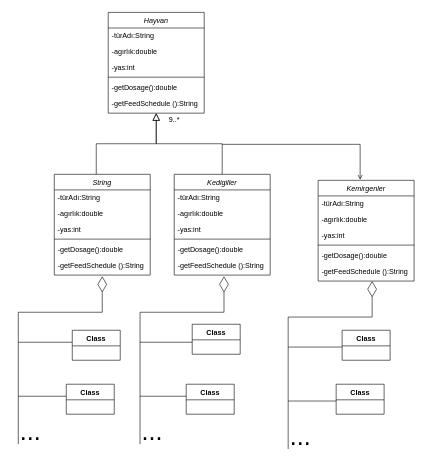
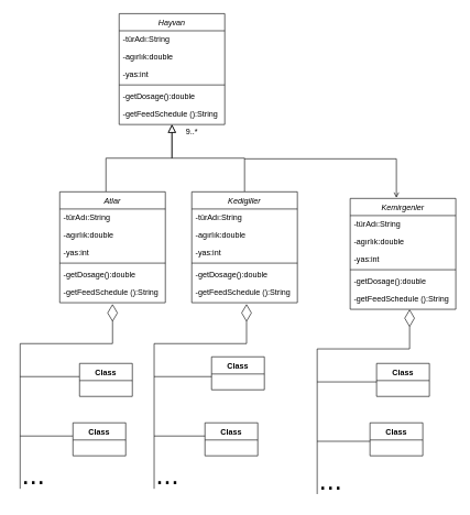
  <mxCell id="0" />
  <mxCell id="1" parent="0" />
  <mxCell id="2" value="Hayvan" style="swimlane;fontStyle=2;align=center;verticalAlign=top;childLayout=stackLayout;horizontal=1;startSize=26;horizontalStack=0;resizeParent=1;resizeLast=0;collapsible=1;marginBottom=0;rounded=0;shadow=0;strokeWidth=1;" parent="1" vertex="1"><mxGeometry x="180" y="20" width="160" height="168" as="geometry"><mxRectangle x="230" y="140" width="160" height="26" as="alternateBounds" /></mxGeometry></mxCell>
  <mxCell id="3" value="-türAdı:String" style="text;align=left;verticalAlign=top;spacingLeft=4;spacingRight=4;overflow=hidden;rotatable=0;points=[[0,0.5],[1,0.5]];portConstraint=eastwest;" parent="2" vertex="1"><mxGeometry y="26" width="160" height="26" as="geometry" /></mxCell>
  <mxCell id="4" value="-agırlık:double" style="text;align=left;verticalAlign=top;spacingLeft=4;spacingRight=4;overflow=hidden;rotatable=0;points=[[0,0.5],[1,0.5]];portConstraint=eastwest;rounded=0;shadow=0;html=0;" parent="2" vertex="1"><mxGeometry y="52" width="160" height="26" as="geometry" /></mxCell>
  <mxCell id="5" value="-yas:int" style="text;align=left;verticalAlign=top;spacingLeft=4;spacingRight=4;overflow=hidden;rotatable=0;points=[[0,0.5],[1,0.5]];portConstraint=eastwest;rounded=0;shadow=0;html=0;" parent="2" vertex="1"><mxGeometry y="78" width="160" height="26" as="geometry" /></mxCell>
  <mxCell id="6" value="" style="line;html=1;strokeWidth=1;align=left;verticalAlign=middle;spacingTop=-1;spacingLeft=3;spacingRight=3;rotatable=0;labelPosition=right;points=[];portConstraint=eastwest;" parent="2" vertex="1"><mxGeometry y="104" width="160" height="8" as="geometry" /></mxCell>
  <mxCell id="7" value="-getDosage():double" style="text;align=left;verticalAlign=top;spacingLeft=4;spacingRight=4;overflow=hidden;rotatable=0;points=[[0,0.5],[1,0.5]];portConstraint=eastwest;" parent="2" vertex="1"><mxGeometry y="112" width="160" height="26" as="geometry" /></mxCell>
  <mxCell id="8" value="-getFeedSchedule ():String" style="text;align=left;verticalAlign=top;spacingLeft=4;spacingRight=4;overflow=hidden;rotatable=0;points=[[0,0.5],[1,0.5]];portConstraint=eastwest;" vertex="1" parent="2"><mxGeometry y="138" width="160" height="26" as="geometry" /></mxCell>
  <mxCell id="9" value="" style="endArrow=block;endSize=10;endFill=0;shadow=0;strokeWidth=1;rounded=0;edgeStyle=elbowEdgeStyle;elbow=vertical;" parent="1" target="2" edge="1"><mxGeometry width="160" relative="1" as="geometry"><mxPoint x="160" y="290" as="sourcePoint" /><mxPoint x="160" y="133" as="targetPoint" /></mxGeometry></mxCell>
  <mxCell id="10" value="" style="endArrow=block;endSize=10;endFill=0;shadow=0;strokeWidth=1;rounded=0;edgeStyle=elbowEdgeStyle;elbow=vertical;" parent="1" target="2" edge="1"><mxGeometry width="160" relative="1" as="geometry"><mxPoint x="370" y="290" as="sourcePoint" /><mxPoint x="270" y="201" as="targetPoint" /></mxGeometry></mxCell>
  <mxCell id="11" value="" style="endArrow=open;shadow=0;strokeWidth=1;rounded=0;endFill=1;edgeStyle=elbowEdgeStyle;elbow=vertical;" parent="1" edge="1"><mxGeometry x="0.5" y="41" relative="1" as="geometry"><mxPoint x="370" y="240" as="sourcePoint" /><mxPoint x="600" y="299" as="targetPoint" /><mxPoint x="-40" y="32" as="offset" /><Array as="points"><mxPoint x="470" y="240" /><mxPoint x="480" y="240" /></Array></mxGeometry></mxCell>
  <mxCell id="12" value="9..*" style="text;html=1;align=center;verticalAlign=middle;resizable=0;points=[];autosize=1;strokeColor=none;fillColor=none;" vertex="1" parent="1"><mxGeometry x="270" y="185" width="40" height="30" as="geometry" /></mxCell>
- <mxCell id="13" value="String" style="swimlane;fontStyle=2;align=center;verticalAlign=top;childLayout=stackLayout;horizontal=1;startSize=26;horizontalStack=0;resizeParent=1;resizeLast=0;collapsible=1;marginBottom=0;rounded=0;shadow=0;strokeWidth=1;" vertex="1" parent="1"><mxGeometry x="90" y="290" width="160" height="168" as="geometry"><mxRectangle x="230" y="140" width="160" height="26" as="alternateBounds" /></mxGeometry></mxCell>
+ <mxCell id="13" value="Atlar" style="swimlane;fontStyle=2;align=center;verticalAlign=top;childLayout=stackLayout;horizontal=1;startSize=26;horizontalStack=0;resizeParent=1;resizeLast=0;collapsible=1;marginBottom=0;rounded=0;shadow=0;strokeWidth=1;" vertex="1" parent="1"><mxGeometry x="90" y="290" width="160" height="168" as="geometry"><mxRectangle x="230" y="140" width="160" height="26" as="alternateBounds" /></mxGeometry></mxCell>
  <mxCell id="14" value="-türAdı:String" style="text;align=left;verticalAlign=top;spacingLeft=4;spacingRight=4;overflow=hidden;rotatable=0;points=[[0,0.5],[1,0.5]];portConstraint=eastwest;" vertex="1" parent="13"><mxGeometry y="26" width="160" height="26" as="geometry" /></mxCell>
  <mxCell id="15" value="-agırlık:double" style="text;align=left;verticalAlign=top;spacingLeft=4;spacingRight=4;overflow=hidden;rotatable=0;points=[[0,0.5],[1,0.5]];portConstraint=eastwest;rounded=0;shadow=0;html=0;" vertex="1" parent="13"><mxGeometry y="52" width="160" height="26" as="geometry" /></mxCell>
  <mxCell id="16" value="-yas:int" style="text;align=left;verticalAlign=top;spacingLeft=4;spacingRight=4;overflow=hidden;rotatable=0;points=[[0,0.5],[1,0.5]];portConstraint=eastwest;rounded=0;shadow=0;html=0;" vertex="1" parent="13"><mxGeometry y="78" width="160" height="26" as="geometry" /></mxCell>
  <mxCell id="17" value="" style="line;html=1;strokeWidth=1;align=left;verticalAlign=middle;spacingTop=-1;spacingLeft=3;spacingRight=3;rotatable=0;labelPosition=right;points=[];portConstraint=eastwest;" vertex="1" parent="13"><mxGeometry y="104" width="160" height="8" as="geometry" /></mxCell>
  <mxCell id="18" value="-getDosage():double" style="text;align=left;verticalAlign=top;spacingLeft=4;spacingRight=4;overflow=hidden;rotatable=0;points=[[0,0.5],[1,0.5]];portConstraint=eastwest;" vertex="1" parent="13"><mxGeometry y="112" width="160" height="26" as="geometry" /></mxCell>
  <mxCell id="19" value="-getFeedSchedule ():String" style="text;align=left;verticalAlign=top;spacingLeft=4;spacingRight=4;overflow=hidden;rotatable=0;points=[[0,0.5],[1,0.5]];portConstraint=eastwest;" vertex="1" parent="13"><mxGeometry y="138" width="160" height="26" as="geometry" /></mxCell>
  <mxCell id="20" value="Kedigiller" style="swimlane;fontStyle=2;align=center;verticalAlign=top;childLayout=stackLayout;horizontal=1;startSize=26;horizontalStack=0;resizeParent=1;resizeLast=0;collapsible=1;marginBottom=0;rounded=0;shadow=0;strokeWidth=1;" vertex="1" parent="1"><mxGeometry x="290" y="290" width="160" height="168" as="geometry"><mxRectangle x="230" y="140" width="160" height="26" as="alternateBounds" /></mxGeometry></mxCell>
  <mxCell id="21" value="-türAdı:String" style="text;align=left;verticalAlign=top;spacingLeft=4;spacingRight=4;overflow=hidden;rotatable=0;points=[[0,0.5],[1,0.5]];portConstraint=eastwest;" vertex="1" parent="20"><mxGeometry y="26" width="160" height="26" as="geometry" /></mxCell>
  <mxCell id="22" value="-agırlık:double" style="text;align=left;verticalAlign=top;spacingLeft=4;spacingRight=4;overflow=hidden;rotatable=0;points=[[0,0.5],[1,0.5]];portConstraint=eastwest;rounded=0;shadow=0;html=0;" vertex="1" parent="20"><mxGeometry y="52" width="160" height="26" as="geometry" /></mxCell>
  <mxCell id="23" value="-yas:int" style="text;align=left;verticalAlign=top;spacingLeft=4;spacingRight=4;overflow=hidden;rotatable=0;points=[[0,0.5],[1,0.5]];portConstraint=eastwest;rounded=0;shadow=0;html=0;" vertex="1" parent="20"><mxGeometry y="78" width="160" height="26" as="geometry" /></mxCell>
  <mxCell id="24" value="" style="line;html=1;strokeWidth=1;align=left;verticalAlign=middle;spacingTop=-1;spacingLeft=3;spacingRight=3;rotatable=0;labelPosition=right;points=[];portConstraint=eastwest;" vertex="1" parent="20"><mxGeometry y="104" width="160" height="8" as="geometry" /></mxCell>
  <mxCell id="25" value="-getDosage():double" style="text;align=left;verticalAlign=top;spacingLeft=4;spacingRight=4;overflow=hidden;rotatable=0;points=[[0,0.5],[1,0.5]];portConstraint=eastwest;" vertex="1" parent="20"><mxGeometry y="112" width="160" height="26" as="geometry" /></mxCell>
  <mxCell id="26" value="-getFeedSchedule ():String" style="text;align=left;verticalAlign=top;spacingLeft=4;spacingRight=4;overflow=hidden;rotatable=0;points=[[0,0.5],[1,0.5]];portConstraint=eastwest;" vertex="1" parent="20"><mxGeometry y="138" width="160" height="26" as="geometry" /></mxCell>
  <mxCell id="27" value="Kemirgenler" style="swimlane;fontStyle=2;align=center;verticalAlign=top;childLayout=stackLayout;horizontal=1;startSize=26;horizontalStack=0;resizeParent=1;resizeLast=0;collapsible=1;marginBottom=0;rounded=0;shadow=0;strokeWidth=1;" vertex="1" parent="1"><mxGeometry x="530" y="300" width="160" height="168" as="geometry"><mxRectangle x="230" y="140" width="160" height="26" as="alternateBounds" /></mxGeometry></mxCell>
  <mxCell id="28" value="-türAdı:String" style="text;align=left;verticalAlign=top;spacingLeft=4;spacingRight=4;overflow=hidden;rotatable=0;points=[[0,0.5],[1,0.5]];portConstraint=eastwest;" vertex="1" parent="27"><mxGeometry y="26" width="160" height="26" as="geometry" /></mxCell>
  <mxCell id="29" value="-agırlık:double" style="text;align=left;verticalAlign=top;spacingLeft=4;spacingRight=4;overflow=hidden;rotatable=0;points=[[0,0.5],[1,0.5]];portConstraint=eastwest;rounded=0;shadow=0;html=0;" vertex="1" parent="27"><mxGeometry y="52" width="160" height="26" as="geometry" /></mxCell>
  <mxCell id="30" value="-yas:int" style="text;align=left;verticalAlign=top;spacingLeft=4;spacingRight=4;overflow=hidden;rotatable=0;points=[[0,0.5],[1,0.5]];portConstraint=eastwest;rounded=0;shadow=0;html=0;" vertex="1" parent="27"><mxGeometry y="78" width="160" height="26" as="geometry" /></mxCell>
  <mxCell id="31" value="" style="line;html=1;strokeWidth=1;align=left;verticalAlign=middle;spacingTop=-1;spacingLeft=3;spacingRight=3;rotatable=0;labelPosition=right;points=[];portConstraint=eastwest;" vertex="1" parent="27"><mxGeometry y="104" width="160" height="8" as="geometry" /></mxCell>
  <mxCell id="32" value="-getDosage():double" style="text;align=left;verticalAlign=top;spacingLeft=4;spacingRight=4;overflow=hidden;rotatable=0;points=[[0,0.5],[1,0.5]];portConstraint=eastwest;" vertex="1" parent="27"><mxGeometry y="112" width="160" height="26" as="geometry" /></mxCell>
  <mxCell id="33" value="-getFeedSchedule ():String" style="text;align=left;verticalAlign=top;spacingLeft=4;spacingRight=4;overflow=hidden;rotatable=0;points=[[0,0.5],[1,0.5]];portConstraint=eastwest;" vertex="1" parent="27"><mxGeometry y="138" width="160" height="26" as="geometry" /></mxCell>
  <mxCell id="34" value="" style="endArrow=diamondThin;endFill=0;endSize=24;html=1;rounded=0;" edge="1" parent="1"><mxGeometry width="160" relative="1" as="geometry"><mxPoint x="170" y="520" as="sourcePoint" /><mxPoint x="170" y="460" as="targetPoint" /></mxGeometry></mxCell>
  <mxCell id="35" value="" style="endArrow=none;html=1;rounded=0;" edge="1" parent="1"><mxGeometry width="50" height="50" relative="1" as="geometry"><mxPoint x="30" y="740" as="sourcePoint" /><mxPoint x="170" y="520" as="targetPoint" /><Array as="points"><mxPoint x="30" y="520" /></Array></mxGeometry></mxCell>
  <mxCell id="36" value="" style="endArrow=none;html=1;rounded=0;" edge="1" parent="1"><mxGeometry width="50" height="50" relative="1" as="geometry"><mxPoint x="30" y="570" as="sourcePoint" /><mxPoint x="120" y="570" as="targetPoint" /></mxGeometry></mxCell>
  <mxCell id="37" value="" style="endArrow=none;html=1;rounded=0;" edge="1" parent="1"><mxGeometry width="50" height="50" relative="1" as="geometry"><mxPoint x="30" y="660" as="sourcePoint" /><mxPoint x="110" y="660" as="targetPoint" /></mxGeometry></mxCell>
  <mxCell id="38" value="..." style="text;html=1;align=center;verticalAlign=middle;resizable=0;points=[];autosize=1;strokeColor=none;fillColor=none;strokeWidth=1;fontSize=42;" vertex="1" parent="1"><mxGeometry x="20" y="690" width="60" height="60" as="geometry" /></mxCell>
  <mxCell id="39" value="" style="endArrow=diamondThin;endFill=0;endSize=24;html=1;rounded=0;" edge="1" parent="1"><mxGeometry width="160" relative="1" as="geometry"><mxPoint x="373" y="520" as="sourcePoint" /><mxPoint x="373" y="460" as="targetPoint" /></mxGeometry></mxCell>
  <mxCell id="40" value="" style="endArrow=none;html=1;rounded=0;" edge="1" parent="1"><mxGeometry width="50" height="50" relative="1" as="geometry"><mxPoint x="233" y="740" as="sourcePoint" /><mxPoint x="373" y="520" as="targetPoint" /><Array as="points"><mxPoint x="233" y="520" /></Array></mxGeometry></mxCell>
  <mxCell id="41" value="" style="endArrow=none;html=1;rounded=0;" edge="1" parent="1"><mxGeometry width="50" height="50" relative="1" as="geometry"><mxPoint x="233" y="570" as="sourcePoint" /><mxPoint x="320" y="570" as="targetPoint" /></mxGeometry></mxCell>
  <mxCell id="42" value="" style="endArrow=none;html=1;rounded=0;" edge="1" parent="1"><mxGeometry width="50" height="50" relative="1" as="geometry"><mxPoint x="233" y="660" as="sourcePoint" /><mxPoint x="313" y="660" as="targetPoint" /></mxGeometry></mxCell>
  <mxCell id="43" value="..." style="text;html=1;align=center;verticalAlign=middle;resizable=0;points=[];autosize=1;strokeColor=none;fillColor=none;strokeWidth=1;fontSize=42;" vertex="1" parent="1"><mxGeometry x="223" y="690" width="60" height="60" as="geometry" /></mxCell>
  <mxCell id="44" value="" style="endArrow=diamondThin;endFill=0;endSize=24;html=1;rounded=0;" edge="1" parent="1"><mxGeometry width="160" relative="1" as="geometry"><mxPoint x="620" y="528" as="sourcePoint" /><mxPoint x="620" y="468" as="targetPoint" /></mxGeometry></mxCell>
  <mxCell id="45" value="" style="endArrow=none;html=1;rounded=0;" edge="1" parent="1"><mxGeometry width="50" height="50" relative="1" as="geometry"><mxPoint x="480" y="748" as="sourcePoint" /><mxPoint x="620" y="528" as="targetPoint" /><Array as="points"><mxPoint x="480" y="528" /></Array></mxGeometry></mxCell>
  <mxCell id="46" value="" style="endArrow=none;html=1;rounded=0;" edge="1" parent="1"><mxGeometry width="50" height="50" relative="1" as="geometry"><mxPoint x="480" y="578" as="sourcePoint" /><mxPoint x="570" y="578" as="targetPoint" /></mxGeometry></mxCell>
  <mxCell id="47" value="" style="endArrow=none;html=1;rounded=0;" edge="1" parent="1"><mxGeometry width="50" height="50" relative="1" as="geometry"><mxPoint x="480" y="668" as="sourcePoint" /><mxPoint x="560" y="668" as="targetPoint" /></mxGeometry></mxCell>
  <mxCell id="48" value="..." style="text;html=1;align=center;verticalAlign=middle;resizable=0;points=[];autosize=1;strokeColor=none;fillColor=none;strokeWidth=1;fontSize=42;" vertex="1" parent="1"><mxGeometry x="470" y="698" width="60" height="60" as="geometry" /></mxCell>
  <mxCell id="49" value="Class" style="swimlane;fontStyle=1;align=center;verticalAlign=top;childLayout=stackLayout;horizontal=1;startSize=26;horizontalStack=0;resizeParent=1;resizeParentMax=0;resizeLast=0;collapsible=1;marginBottom=0;strokeWidth=1;fontSize=12;" vertex="1" parent="1"><mxGeometry x="120" y="550" width="80" height="50" as="geometry" /></mxCell>
  <mxCell id="50" value="Class" style="swimlane;fontStyle=1;align=center;verticalAlign=top;childLayout=stackLayout;horizontal=1;startSize=26;horizontalStack=0;resizeParent=1;resizeParentMax=0;resizeLast=0;collapsible=1;marginBottom=0;strokeWidth=1;fontSize=12;" vertex="1" parent="1"><mxGeometry x="110" y="640" width="80" height="50" as="geometry" /></mxCell>
  <mxCell id="51" value="Class" style="swimlane;fontStyle=1;align=center;verticalAlign=top;childLayout=stackLayout;horizontal=1;startSize=26;horizontalStack=0;resizeParent=1;resizeParentMax=0;resizeLast=0;collapsible=1;marginBottom=0;strokeWidth=1;fontSize=12;" vertex="1" parent="1"><mxGeometry x="320" y="540" width="80" height="50" as="geometry" /></mxCell>
  <mxCell id="52" value="Class" style="swimlane;fontStyle=1;align=center;verticalAlign=top;childLayout=stackLayout;horizontal=1;startSize=26;horizontalStack=0;resizeParent=1;resizeParentMax=0;resizeLast=0;collapsible=1;marginBottom=0;strokeWidth=1;fontSize=12;" vertex="1" parent="1"><mxGeometry x="310" y="640" width="80" height="50" as="geometry" /></mxCell>
  <mxCell id="53" value="Class" style="swimlane;fontStyle=1;align=center;verticalAlign=top;childLayout=stackLayout;horizontal=1;startSize=26;horizontalStack=0;resizeParent=1;resizeParentMax=0;resizeLast=0;collapsible=1;marginBottom=0;strokeWidth=1;fontSize=12;" vertex="1" parent="1"><mxGeometry x="570" y="550" width="80" height="50" as="geometry" /></mxCell>
  <mxCell id="54" value="Class" style="swimlane;fontStyle=1;align=center;verticalAlign=top;childLayout=stackLayout;horizontal=1;startSize=26;horizontalStack=0;resizeParent=1;resizeParentMax=0;resizeLast=0;collapsible=1;marginBottom=0;strokeWidth=1;fontSize=12;" vertex="1" parent="1"><mxGeometry x="560" y="640" width="80" height="50" as="geometry" /></mxCell>
